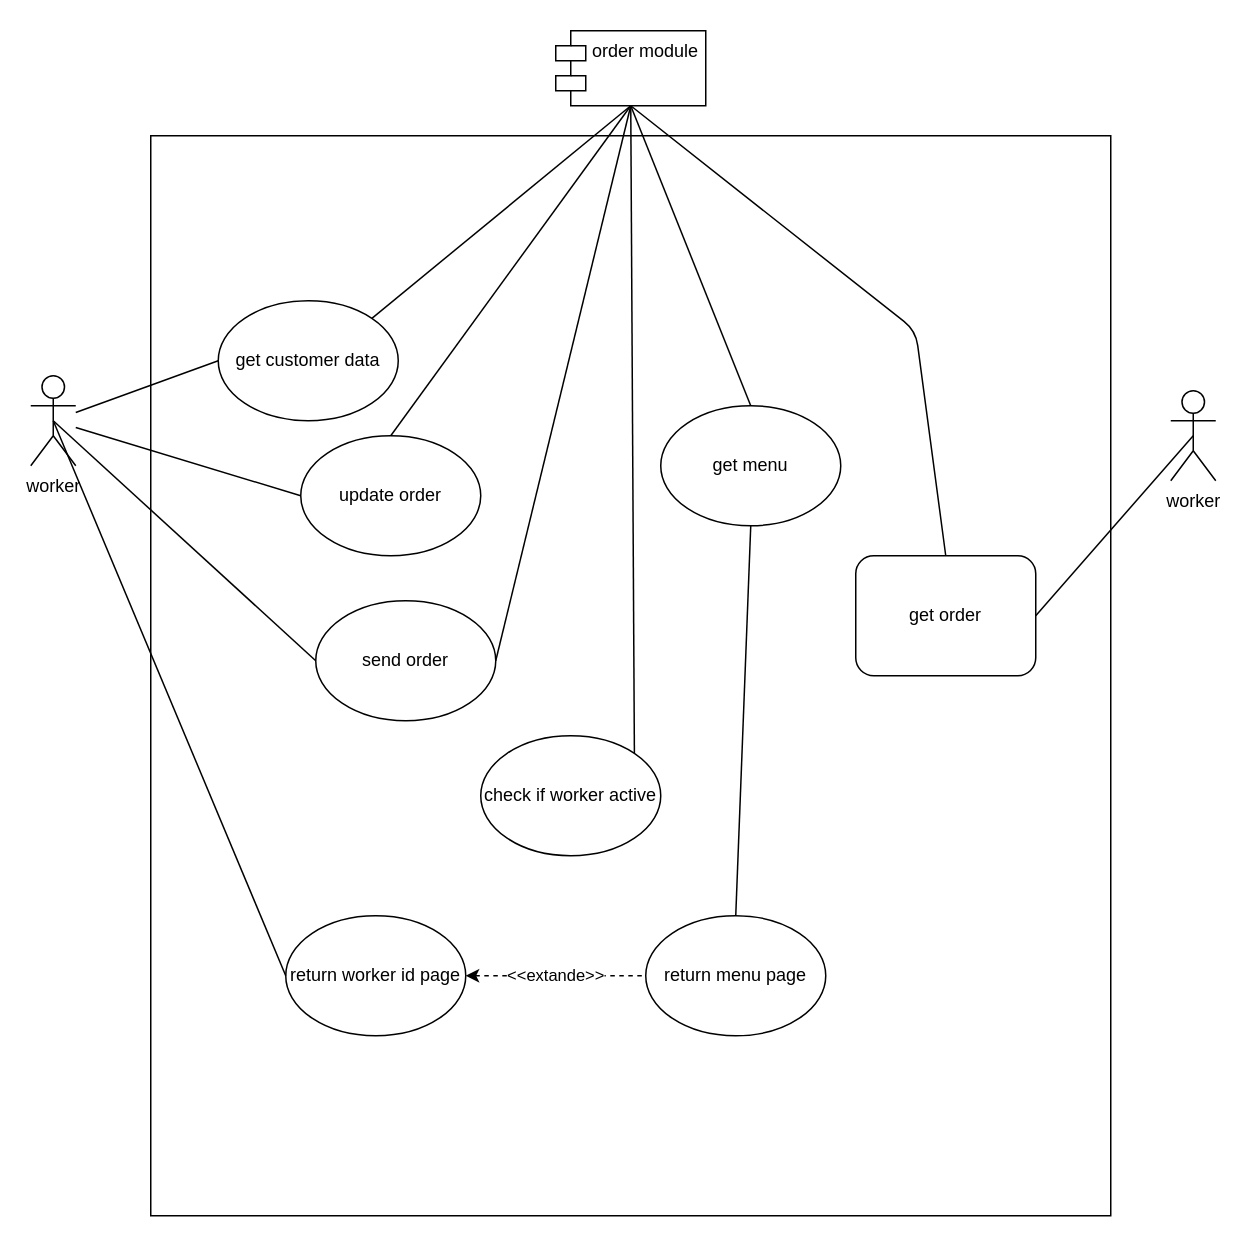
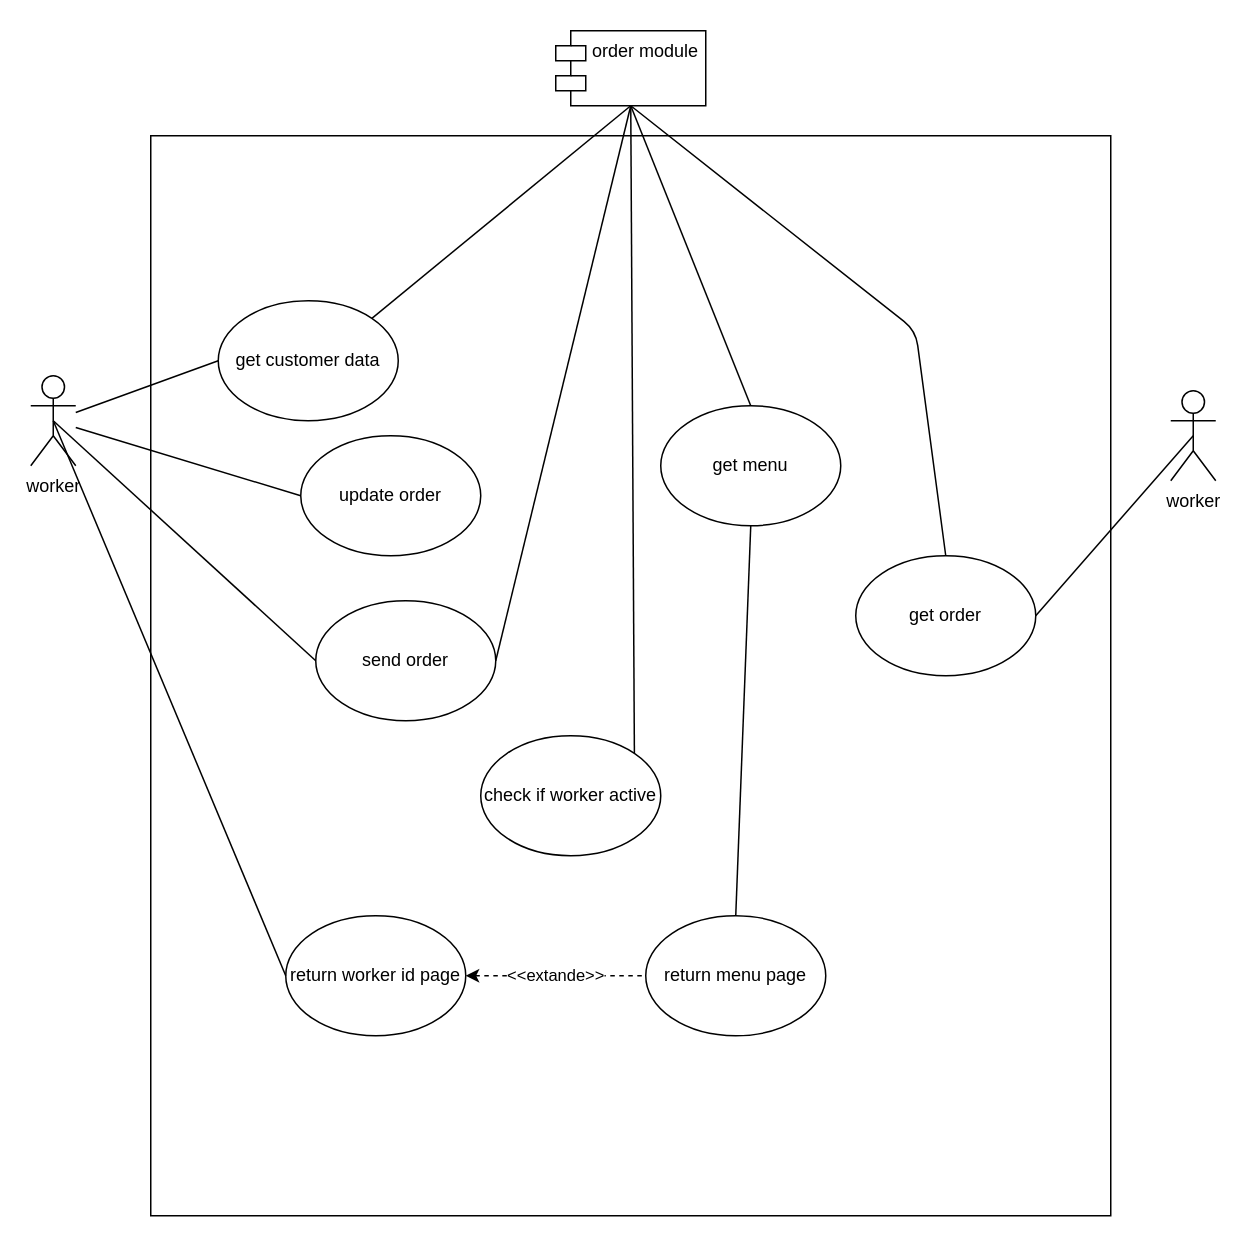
  <mxCell id="0" />
  <mxCell id="1" parent="0" />
  <mxCell id="2" value="" style="rounded=0;whiteSpace=wrap;html=1;" vertex="1" parent="1"><mxGeometry x="100" y="90" width="640" height="720" as="geometry" /></mxCell>
  <mxCell id="3" value="worker" style="shape=umlActor;verticalLabelPosition=bottom;verticalAlign=top;html=1;outlineConnect=0;" vertex="1" parent="1"><mxGeometry x="20" y="250" width="30" height="60" as="geometry" /></mxCell>
  <mxCell id="4" value="return menu page" style="ellipse;whiteSpace=wrap;html=1;" vertex="1" parent="1"><mxGeometry x="430" y="610" width="120" height="80" as="geometry" /></mxCell>
  <mxCell id="5" value="order module" style="shape=module;align=left;spacingLeft=20;align=center;verticalAlign=top;" vertex="1" parent="1"><mxGeometry x="370" y="20" width="100" height="50" as="geometry" /></mxCell>
  <mxCell id="6" value="get menu" style="ellipse;whiteSpace=wrap;html=1;" vertex="1" parent="1"><mxGeometry x="440" y="270" width="120" height="80" as="geometry" /></mxCell>
  <mxCell id="7" value="return worker id page" style="ellipse;whiteSpace=wrap;html=1;" vertex="1" parent="1"><mxGeometry x="190" y="610" width="120" height="80" as="geometry" /></mxCell>
  <mxCell id="8" value="check if worker active" style="ellipse;whiteSpace=wrap;html=1;" vertex="1" parent="1"><mxGeometry x="320" y="490" width="120" height="80" as="geometry" /></mxCell>
  <mxCell id="9" value="" style="endArrow=none;html=1;exitX=0.5;exitY=0.5;exitDx=0;exitDy=0;exitPerimeter=0;entryX=0;entryY=0.5;entryDx=0;entryDy=0;" edge="1" parent="1" source="3" target="7"><mxGeometry width="50" height="50" relative="1" as="geometry"><mxPoint x="380" y="450" as="sourcePoint" /><mxPoint x="430" y="400" as="targetPoint" /></mxGeometry></mxCell>
  <mxCell id="10" value="&amp;lt;&amp;lt;extande&amp;gt;&amp;gt;" style="endArrow=none;html=1;exitX=1;exitY=0.5;exitDx=0;exitDy=0;entryX=0;entryY=0.5;entryDx=0;entryDy=0;dashed=1;startArrow=classic;startFill=1;" edge="1" parent="1" source="7" target="4"><mxGeometry width="50" height="50" relative="1" as="geometry"><mxPoint x="300" y="530" as="sourcePoint" /><mxPoint x="300" y="470" as="targetPoint" /></mxGeometry></mxCell>
  <mxCell id="11" value="" style="endArrow=none;html=1;exitX=0.5;exitY=1;exitDx=0;exitDy=0;entryX=0.5;entryY=0;entryDx=0;entryDy=0;" edge="1" parent="1" source="6" target="4"><mxGeometry width="50" height="50" relative="1" as="geometry"><mxPoint x="360" y="570" as="sourcePoint" /><mxPoint x="430" y="570" as="targetPoint" /></mxGeometry></mxCell>
  <mxCell id="12" value="" style="endArrow=none;html=1;entryX=0.5;entryY=1;entryDx=0;entryDy=0;exitX=1;exitY=0;exitDx=0;exitDy=0;" edge="1" parent="1" source="8" target="5"><mxGeometry width="50" height="50" relative="1" as="geometry"><mxPoint x="300" y="530" as="sourcePoint" /><mxPoint x="300" y="470" as="targetPoint" /></mxGeometry></mxCell>
  <mxCell id="13" value="" style="endArrow=none;html=1;exitX=0.5;exitY=0;exitDx=0;exitDy=0;entryX=0.5;entryY=1;entryDx=0;entryDy=0;" edge="1" parent="1" source="6" target="5"><mxGeometry width="50" height="50" relative="1" as="geometry"><mxPoint x="300" y="390" as="sourcePoint" /><mxPoint x="430" y="80" as="targetPoint" /></mxGeometry></mxCell>
  <mxCell id="14" value="send order" style="ellipse;whiteSpace=wrap;html=1;" vertex="1" parent="1"><mxGeometry x="210" y="400" width="120" height="80" as="geometry" /></mxCell>
  <mxCell id="15" value="" style="endArrow=none;html=1;exitX=0.5;exitY=0.5;exitDx=0;exitDy=0;exitPerimeter=0;entryX=0;entryY=0.5;entryDx=0;entryDy=0;" edge="1" parent="1" source="3" target="14"><mxGeometry width="50" height="50" relative="1" as="geometry"><mxPoint x="45" y="290" as="sourcePoint" /><mxPoint x="240" y="430" as="targetPoint" /></mxGeometry></mxCell>
  <mxCell id="16" value="" style="endArrow=none;html=1;exitX=1;exitY=0.5;exitDx=0;exitDy=0;entryX=0.5;entryY=1;entryDx=0;entryDy=0;" edge="1" parent="1" source="14" target="5"><mxGeometry width="50" height="50" relative="1" as="geometry"><mxPoint x="300" y="390" as="sourcePoint" /><mxPoint x="430" y="80" as="targetPoint" /></mxGeometry></mxCell>
  <mxCell id="17" value="update order" style="ellipse;whiteSpace=wrap;html=1;" vertex="1" parent="1"><mxGeometry x="200" y="290" width="120" height="80" as="geometry" /></mxCell>
- <mxCell id="18" value="" style="endArrow=none;html=1;exitX=0.5;exitY=0;exitDx=0;exitDy=0;entryX=0.5;entryY=1;entryDx=0;entryDy=0;" edge="1" parent="1" source="17" target="5"><mxGeometry width="50" height="50" relative="1" as="geometry"><mxPoint x="310" y="570" as="sourcePoint" /><mxPoint x="430" y="80" as="targetPoint" /></mxGeometry></mxCell>
  <mxCell id="19" value="" style="endArrow=none;html=1;entryX=0;entryY=0.5;entryDx=0;entryDy=0;" edge="1" parent="1" source="3" target="17"><mxGeometry width="50" height="50" relative="1" as="geometry"><mxPoint x="130" y="360" as="sourcePoint" /><mxPoint x="180" y="310" as="targetPoint" /></mxGeometry></mxCell>
  <mxCell id="20" value="get customer data" style="ellipse;whiteSpace=wrap;html=1;" vertex="1" parent="1"><mxGeometry x="145" y="200" width="120" height="80" as="geometry" /></mxCell>
  <mxCell id="21" value="" style="endArrow=none;html=1;entryX=0;entryY=0.5;entryDx=0;entryDy=0;" edge="1" parent="1" source="3" target="20"><mxGeometry width="50" height="50" relative="1" as="geometry"><mxPoint x="30" y="280" as="sourcePoint" /><mxPoint x="190" y="440" as="targetPoint" /></mxGeometry></mxCell>
  <mxCell id="22" value="" style="endArrow=none;html=1;exitX=1;exitY=0;exitDx=0;exitDy=0;entryX=0.5;entryY=1;entryDx=0;entryDy=0;" edge="1" parent="1" source="20" target="5"><mxGeometry width="50" height="50" relative="1" as="geometry"><mxPoint x="250" y="400" as="sourcePoint" /><mxPoint x="430" y="80" as="targetPoint" /></mxGeometry></mxCell>
- <mxCell id="23" value="get order" style="whiteSpace=wrap;html=1;rounded=1;" vertex="1" parent="1"><mxGeometry x="570" y="370" width="120" height="80" as="geometry" /></mxCell>
+ <mxCell id="23" value="get order" style="ellipse;whiteSpace=wrap;html=1;" vertex="1" parent="1"><mxGeometry x="570" y="370" width="120" height="80" as="geometry" /></mxCell>
  <mxCell id="24" value="" style="endArrow=none;html=1;exitX=0.5;exitY=0;exitDx=0;exitDy=0;entryX=0.5;entryY=1;entryDx=0;entryDy=0;" edge="1" parent="1" source="23" target="5"><mxGeometry width="50" height="50" relative="1" as="geometry"><mxPoint x="510" y="220" as="sourcePoint" /><mxPoint x="430" y="80" as="targetPoint" /><Array as="points"><mxPoint x="610" y="220" /></Array></mxGeometry></mxCell>
  <mxCell id="25" value="worker" style="shape=umlActor;verticalLabelPosition=bottom;verticalAlign=top;html=1;outlineConnect=0;" vertex="1" parent="1"><mxGeometry x="780" y="260" width="30" height="60" as="geometry" /></mxCell>
  <mxCell id="26" value="" style="endArrow=none;html=1;entryX=0.5;entryY=0.5;entryDx=0;entryDy=0;entryPerimeter=0;exitX=1;exitY=0.5;exitDx=0;exitDy=0;" edge="1" parent="1" source="23" target="25"><mxGeometry width="50" height="50" relative="1" as="geometry"><mxPoint x="550" y="400" as="sourcePoint" /><mxPoint x="600" y="350" as="targetPoint" /></mxGeometry></mxCell>
